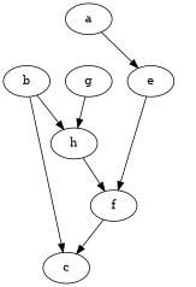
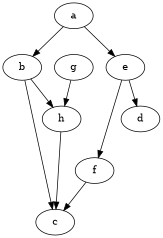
  digraph {
    a
    b
    e
    c
    h
    f
+   d
    g
+   a -> b
    a -> e
    b -> c
    b -> h
    e -> f
-   h -> f
+   e -> d
+   h -> c
    f -> c
    g -> h
  }
